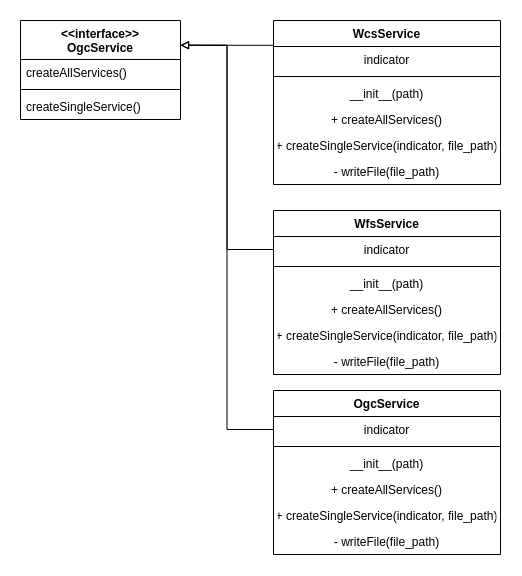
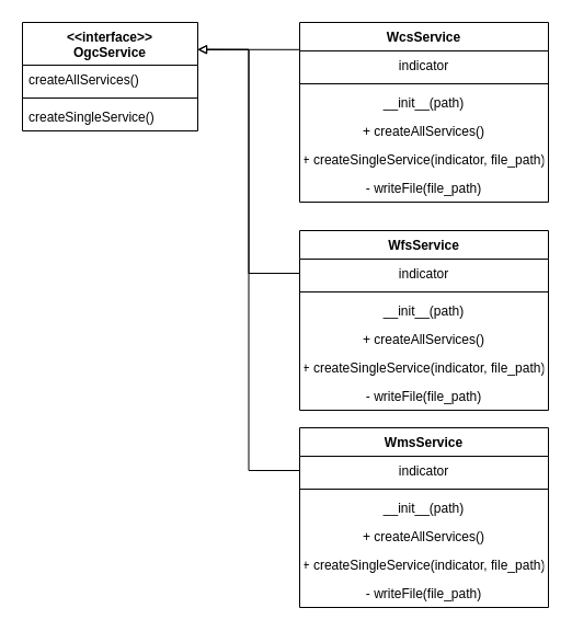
  <mxCell id="0" />
  <mxCell id="1" parent="0" />
  <mxCell id="2" value="&lt;&lt;interface&gt;&gt;&#10;OgcService" style="swimlane;fontStyle=1;align=center;verticalAlign=top;childLayout=stackLayout;horizontal=1;startSize=39;horizontalStack=0;resizeParent=1;resizeParentMax=0;resizeLast=0;collapsible=1;marginBottom=0;" vertex="1" parent="1"><mxGeometry x="20" y="20" width="160" height="99" as="geometry" /></mxCell>
  <mxCell id="3" value="createAllServices()" style="text;strokeColor=none;fillColor=none;align=left;verticalAlign=top;spacingLeft=4;spacingRight=4;overflow=hidden;rotatable=0;points=[[0,0.5],[1,0.5]];portConstraint=eastwest;" vertex="1" parent="2"><mxGeometry y="39" width="160" height="26" as="geometry" /></mxCell>
  <mxCell id="4" value="" style="line;strokeWidth=1;fillColor=none;align=left;verticalAlign=middle;spacingTop=-1;spacingLeft=3;spacingRight=3;rotatable=0;labelPosition=right;points=[];portConstraint=eastwest;" vertex="1" parent="2"><mxGeometry y="65" width="160" height="8" as="geometry" /></mxCell>
  <mxCell id="5" value="createSingleService()" style="text;strokeColor=none;fillColor=none;align=left;verticalAlign=top;spacingLeft=4;spacingRight=4;overflow=hidden;rotatable=0;points=[[0,0.5],[1,0.5]];portConstraint=eastwest;" vertex="1" parent="2"><mxGeometry y="73" width="160" height="26" as="geometry" /></mxCell>
  <mxCell id="6" style="edgeStyle=orthogonalEdgeStyle;rounded=0;orthogonalLoop=1;jettySize=auto;html=1;exitX=0;exitY=0.25;exitDx=0;exitDy=0;entryX=1;entryY=0.25;entryDx=0;entryDy=0;startArrow=none;startFill=0;endArrow=block;endFill=0;" edge="1" parent="1" source="7" target="2"><mxGeometry relative="1" as="geometry"><Array as="points"><mxPoint x="273" y="45" /></Array></mxGeometry></mxCell>
  <mxCell id="7" value="WcsService" style="swimlane;fontStyle=1;align=center;verticalAlign=top;childLayout=stackLayout;horizontal=1;startSize=26;horizontalStack=0;resizeParent=1;resizeParentMax=0;resizeLast=0;collapsible=1;marginBottom=0;" vertex="1" parent="1"><mxGeometry x="273" y="20" width="227" height="164" as="geometry" /></mxCell>
  <mxCell id="8" value="indicator" style="text;strokeColor=none;fillColor=none;align=center;verticalAlign=top;spacingLeft=4;spacingRight=4;overflow=hidden;rotatable=0;points=[[0,0.5],[1,0.5]];portConstraint=eastwest;" vertex="1" parent="7"><mxGeometry y="26" width="227" height="26" as="geometry" /></mxCell>
  <mxCell id="9" value="" style="line;strokeWidth=1;fillColor=none;align=left;verticalAlign=middle;spacingTop=-1;spacingLeft=3;spacingRight=3;rotatable=0;labelPosition=right;points=[];portConstraint=eastwest;" vertex="1" parent="7"><mxGeometry y="52" width="227" height="8" as="geometry" /></mxCell>
  <mxCell id="10" value="__init__(path)" style="text;strokeColor=none;fillColor=none;align=center;verticalAlign=top;spacingLeft=4;spacingRight=4;overflow=hidden;rotatable=0;points=[[0,0.5],[1,0.5]];portConstraint=eastwest;" vertex="1" parent="7"><mxGeometry y="60" width="227" height="26" as="geometry" /></mxCell>
  <mxCell id="11" value="+ createAllServices()" style="text;strokeColor=none;fillColor=none;align=center;verticalAlign=top;spacingLeft=4;spacingRight=4;overflow=hidden;rotatable=0;points=[[0,0.5],[1,0.5]];portConstraint=eastwest;" vertex="1" parent="7"><mxGeometry y="86" width="227" height="26" as="geometry" /></mxCell>
  <mxCell id="12" value="+ createSingleService(indicator, file_path)" style="text;strokeColor=none;fillColor=none;align=center;verticalAlign=top;spacingLeft=4;spacingRight=4;overflow=hidden;rotatable=0;points=[[0,0.5],[1,0.5]];portConstraint=eastwest;" vertex="1" parent="7"><mxGeometry y="112" width="227" height="26" as="geometry" /></mxCell>
  <mxCell id="13" value="- writeFile(file_path)&#10;" style="text;strokeColor=none;fillColor=none;align=center;verticalAlign=top;spacingLeft=4;spacingRight=4;overflow=hidden;rotatable=0;points=[[0,0.5],[1,0.5]];portConstraint=eastwest;" vertex="1" parent="7"><mxGeometry y="138" width="227" height="26" as="geometry" /></mxCell>
  <mxCell id="14" value="WfsService" style="swimlane;fontStyle=1;align=center;verticalAlign=top;childLayout=stackLayout;horizontal=1;startSize=26;horizontalStack=0;resizeParent=1;resizeParentMax=0;resizeLast=0;collapsible=1;marginBottom=0;" vertex="1" parent="1"><mxGeometry x="273" y="210" width="227" height="164" as="geometry" /></mxCell>
  <mxCell id="15" value="indicator" style="text;strokeColor=none;fillColor=none;align=center;verticalAlign=top;spacingLeft=4;spacingRight=4;overflow=hidden;rotatable=0;points=[[0,0.5],[1,0.5]];portConstraint=eastwest;" vertex="1" parent="14"><mxGeometry y="26" width="227" height="26" as="geometry" /></mxCell>
  <mxCell id="16" value="" style="line;strokeWidth=1;fillColor=none;align=left;verticalAlign=middle;spacingTop=-1;spacingLeft=3;spacingRight=3;rotatable=0;labelPosition=right;points=[];portConstraint=eastwest;" vertex="1" parent="14"><mxGeometry y="52" width="227" height="8" as="geometry" /></mxCell>
  <mxCell id="17" value="__init__(path)" style="text;strokeColor=none;fillColor=none;align=center;verticalAlign=top;spacingLeft=4;spacingRight=4;overflow=hidden;rotatable=0;points=[[0,0.5],[1,0.5]];portConstraint=eastwest;" vertex="1" parent="14"><mxGeometry y="60" width="227" height="26" as="geometry" /></mxCell>
  <mxCell id="18" value="+ createAllServices()" style="text;strokeColor=none;fillColor=none;align=center;verticalAlign=top;spacingLeft=4;spacingRight=4;overflow=hidden;rotatable=0;points=[[0,0.5],[1,0.5]];portConstraint=eastwest;" vertex="1" parent="14"><mxGeometry y="86" width="227" height="26" as="geometry" /></mxCell>
  <mxCell id="19" value="+ createSingleService(indicator, file_path)" style="text;strokeColor=none;fillColor=none;align=center;verticalAlign=top;spacingLeft=4;spacingRight=4;overflow=hidden;rotatable=0;points=[[0,0.5],[1,0.5]];portConstraint=eastwest;" vertex="1" parent="14"><mxGeometry y="112" width="227" height="26" as="geometry" /></mxCell>
  <mxCell id="20" value="- writeFile(file_path)&#10;" style="text;strokeColor=none;fillColor=none;align=center;verticalAlign=top;spacingLeft=4;spacingRight=4;overflow=hidden;rotatable=0;points=[[0,0.5],[1,0.5]];portConstraint=eastwest;" vertex="1" parent="14"><mxGeometry y="138" width="227" height="26" as="geometry" /></mxCell>
- <mxCell id="21" value="OgcService" style="swimlane;fontStyle=1;align=center;verticalAlign=top;childLayout=stackLayout;horizontal=1;startSize=26;horizontalStack=0;resizeParent=1;resizeParentMax=0;resizeLast=0;collapsible=1;marginBottom=0;" vertex="1" parent="1"><mxGeometry x="273" y="390" width="227" height="164" as="geometry" /></mxCell>
+ <mxCell id="21" value="WmsService" style="swimlane;fontStyle=1;align=center;verticalAlign=top;childLayout=stackLayout;horizontal=1;startSize=26;horizontalStack=0;resizeParent=1;resizeParentMax=0;resizeLast=0;collapsible=1;marginBottom=0;" vertex="1" parent="1"><mxGeometry x="273" y="390" width="227" height="164" as="geometry" /></mxCell>
  <mxCell id="22" value="indicator" style="text;strokeColor=none;fillColor=none;align=center;verticalAlign=top;spacingLeft=4;spacingRight=4;overflow=hidden;rotatable=0;points=[[0,0.5],[1,0.5]];portConstraint=eastwest;" vertex="1" parent="21"><mxGeometry y="26" width="227" height="26" as="geometry" /></mxCell>
  <mxCell id="23" value="" style="line;strokeWidth=1;fillColor=none;align=left;verticalAlign=middle;spacingTop=-1;spacingLeft=3;spacingRight=3;rotatable=0;labelPosition=right;points=[];portConstraint=eastwest;" vertex="1" parent="21"><mxGeometry y="52" width="227" height="8" as="geometry" /></mxCell>
  <mxCell id="24" value="__init__(path)" style="text;strokeColor=none;fillColor=none;align=center;verticalAlign=top;spacingLeft=4;spacingRight=4;overflow=hidden;rotatable=0;points=[[0,0.5],[1,0.5]];portConstraint=eastwest;" vertex="1" parent="21"><mxGeometry y="60" width="227" height="26" as="geometry" /></mxCell>
  <mxCell id="25" value="+ createAllServices()" style="text;strokeColor=none;fillColor=none;align=center;verticalAlign=top;spacingLeft=4;spacingRight=4;overflow=hidden;rotatable=0;points=[[0,0.5],[1,0.5]];portConstraint=eastwest;" vertex="1" parent="21"><mxGeometry y="86" width="227" height="26" as="geometry" /></mxCell>
  <mxCell id="26" value="+ createSingleService(indicator, file_path)" style="text;strokeColor=none;fillColor=none;align=center;verticalAlign=top;spacingLeft=4;spacingRight=4;overflow=hidden;rotatable=0;points=[[0,0.5],[1,0.5]];portConstraint=eastwest;" vertex="1" parent="21"><mxGeometry y="112" width="227" height="26" as="geometry" /></mxCell>
  <mxCell id="27" value="- writeFile(file_path)&#10;" style="text;strokeColor=none;fillColor=none;align=center;verticalAlign=top;spacingLeft=4;spacingRight=4;overflow=hidden;rotatable=0;points=[[0,0.5],[1,0.5]];portConstraint=eastwest;" vertex="1" parent="21"><mxGeometry y="138" width="227" height="26" as="geometry" /></mxCell>
  <mxCell id="28" style="edgeStyle=orthogonalEdgeStyle;rounded=0;orthogonalLoop=1;jettySize=auto;html=1;exitX=0;exitY=0.5;exitDx=0;exitDy=0;entryX=1;entryY=0.25;entryDx=0;entryDy=0;startArrow=none;startFill=0;endArrow=block;endFill=0;" edge="1" parent="1" source="15" target="2"><mxGeometry relative="1" as="geometry" /></mxCell>
  <mxCell id="29" style="edgeStyle=orthogonalEdgeStyle;rounded=0;orthogonalLoop=1;jettySize=auto;html=1;exitX=0;exitY=0.5;exitDx=0;exitDy=0;entryX=1;entryY=0.25;entryDx=0;entryDy=0;startArrow=none;startFill=0;endArrow=block;endFill=0;" edge="1" parent="1" source="22" target="2"><mxGeometry relative="1" as="geometry" /></mxCell>
